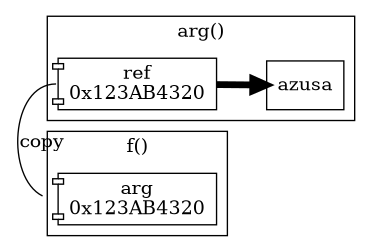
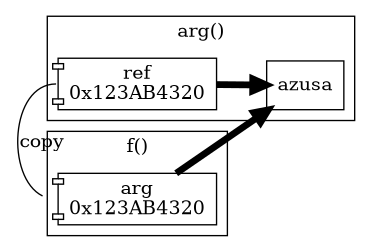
  digraph {
    compound=true
    rankdir=LR
    node [shape=component]
    edge [penwidth=5]
    n1 [label="ref\n0x123AB4320"]
    azusa [shape=box]
    n3 [label="arg\n0x123AB4320"]
    subgraph cluster_1 {
      label="arg()"
      n1
      azusa
    }
    subgraph cluster_2 {
      label="f()"
      n3
    }
    n1 -> azusa
    n1 -> n3 [headport=w label=copy labelangle=-90 labeldistance=10 minlen=0.1 tailport=w penwidth=""]
+   n3 -> azusa
  }
